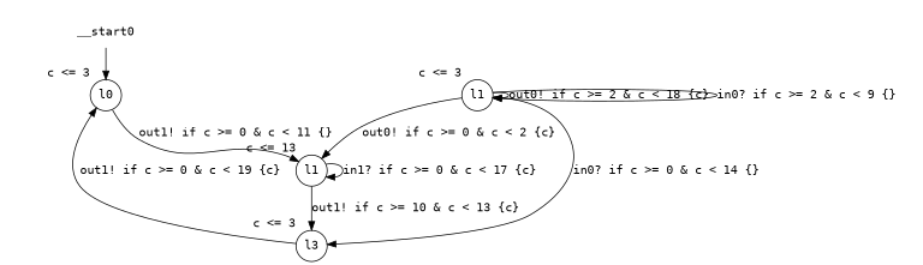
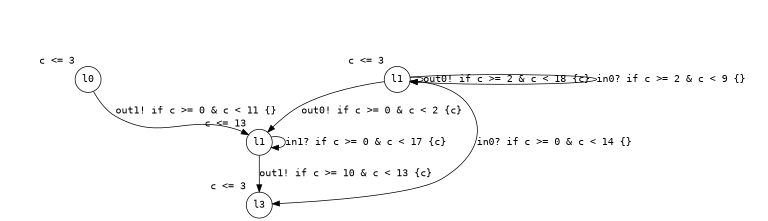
  digraph {
    fontname="DejaVu Sans Mono"
    node [fontname="DejaVu Sans Mono" shape=circle margin=0 xlabel="c <= 3"]
    edge [fontname="DejaVu Sans Mono"]
-   __start0 [shape=none margin="" xlabel=""]
    n2 [label=l0]
    n3 [label=l1 xlabel="c <= 13"]
    n4 [label=l3]
    n5 [label=l1]
-   __start0 -> n2
    n2 -> n3 [label="out1! if c >= 0 & c < 11 {} "]
    n3 -> n3 [label="in1? if c >= 0 & c < 17 {c} "]
    n3 -> n4 [label="out1! if c >= 10 & c < 13 {c} "]
-   n4 -> n2 [label="out1! if c >= 0 & c < 19 {c} "]
    n5 -> n3 [label="out0! if c >= 0 & c < 2 {c} "]
    n5 -> n4 [label="in0? if c >= 0 & c < 14 {} "]
    n5 -> n5 [label="out0! if c >= 2 & c < 18 {c} "]
    n5 -> n5 [label="in0? if c >= 2 & c < 9 {} "]
  }
